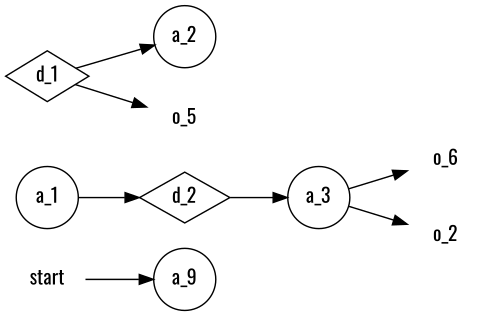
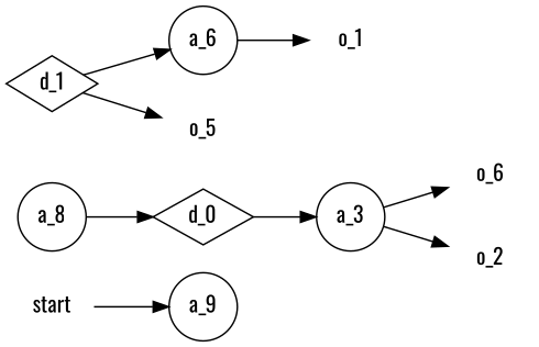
  digraph {
    fontname=Oswald
    rankdir=LR
    node [fontname=Oswald shape=none color=black]
    edge [fontname=Oswald]
    start [color=""]
    n2 [label=a_9 shape=circle]
-   a_1 [shape=circle]
-   d_2 [shape=diamond]
+   a_1 [shape=circle label=a_8]
+   d_2 [shape=diamond label=d_0]
    a_3 [shape=circle]
-   a_2 [shape=circle]
+   a_2 [shape=circle label=a_6]
+   o_1
    n8 [label=o_6]
    o_2
    d_1 [shape=diamond]
    n11 [label=o_5]
    start -> n2
    a_1 -> d_2
    d_2 -> a_3
    a_3 -> n8
    a_3 -> o_2
+   a_2 -> o_1
    d_1 -> a_2
    d_1 -> n11
  }
